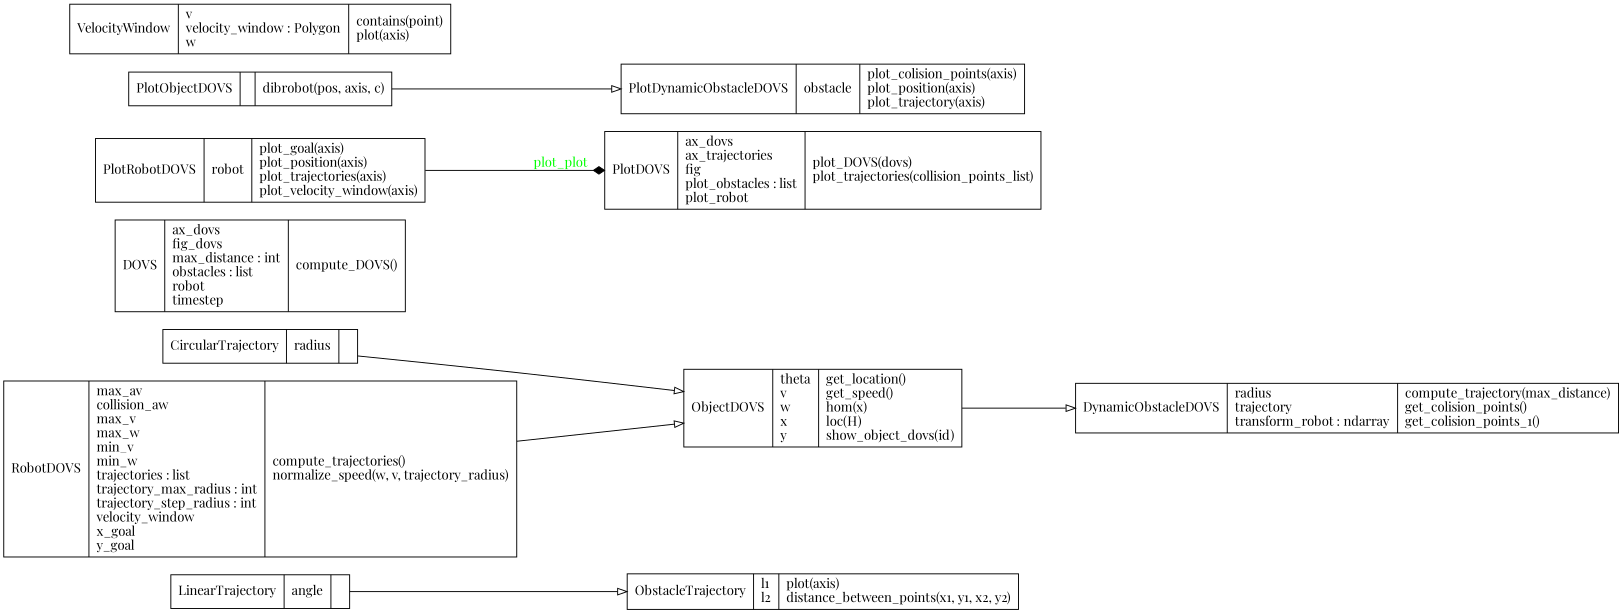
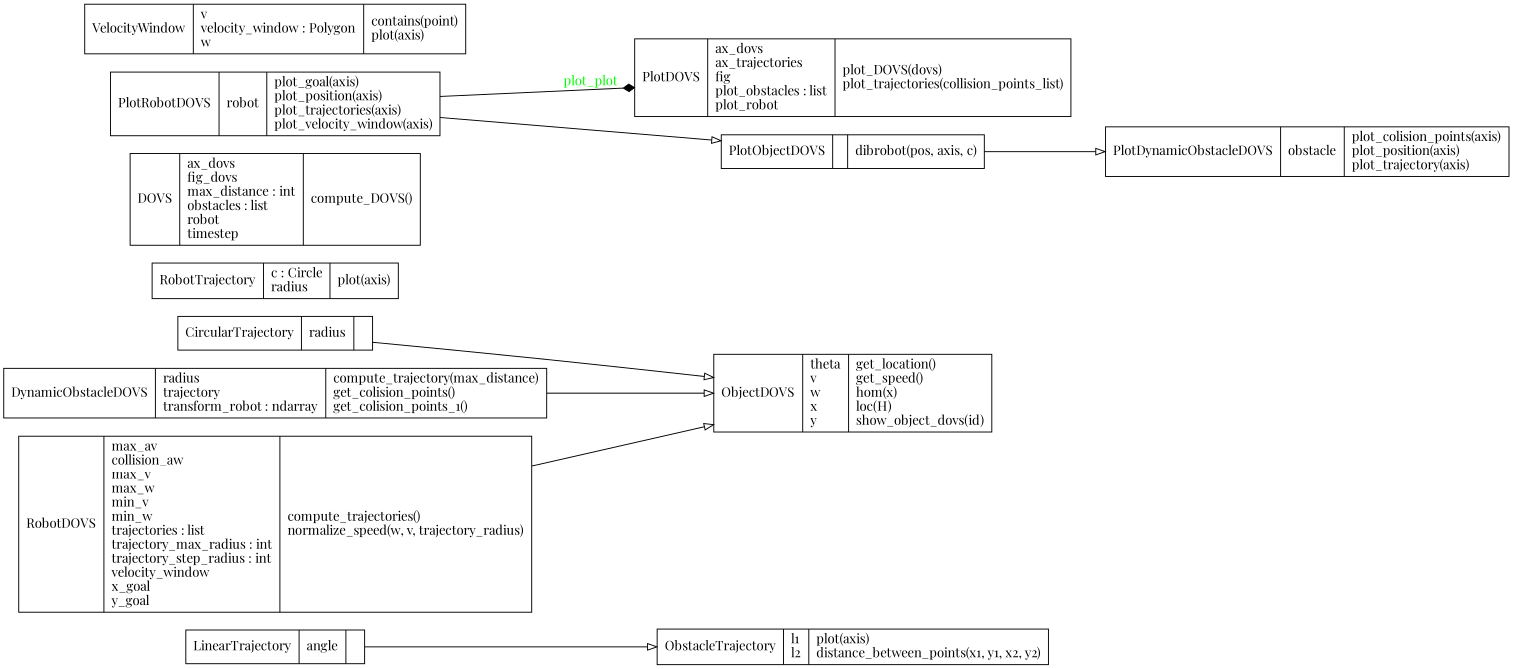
  digraph {
    fontname="Playfair Display"
    rankdir=LR
    node [color=black fontcolor=black fontname="Playfair Display" shape=record style=solid]
    edge [arrowhead=empty arrowtail=none fontname="Playfair Display"]
    n1 [label="{LinearTrajectory|angle\l|}"]
    n2 [label="{ObstacleTrajectory|l1\ll2\l|plot(axis)\ldistance_between_points(x1, y1, x2, y2)\l}"]
    n3 [label="{CircularTrajectory|radius\l|}"]
    n4 [label="{ObjectDOVS|theta\lv\lw\lx\ly\l|get_location()\lget_speed()\lhom(x)\lloc(H)\lshow_object_dovs(id)\l}"]
+   n5 [label="{RobotTrajectory|c : Circle\lradius\l|plot(axis)\l}"]
    n6 [label="{DOVS|ax_dovs\lfig_dovs\lmax_distance : int\lobstacles : list\lrobot\ltimestep\l|compute_DOVS()\l}"]
    n7 [label="{DynamicObstacleDOVS|radius\ltrajectory\ltransform_robot : ndarray\l|compute_trajectory(max_distance)\lget_colision_points()\lget_colision_points_1()\l}"]
    n8 [label="{PlotDOVS|ax_dovs\lax_trajectories\lfig\lplot_obstacles : list\lplot_robot\l|plot_DOVS(dovs)\lplot_trajectories(collision_points_list)\l}"]
    n9 [label="{PlotDynamicObstacleDOVS|obstacle\l|plot_colision_points(axis)\lplot_position(axis)\lplot_trajectory(axis)\l}"]
    n10 [label="{PlotObjectDOVS|\l|dibrobot(pos, axis, c)\l}"]
    n11 [label="{PlotRobotDOVS|robot\l|plot_goal(axis)\lplot_position(axis)\lplot_trajectories(axis)\lplot_velocity_window(axis)\l}"]
    n12 [label="{RobotDOVS|max_av\lcollision_aw\lmax_v\lmax_w\lmin_v\lmin_w\ltrajectories : list\ltrajectory_max_radius : int\ltrajectory_step_radius : int\lvelocity_window\lx_goal\ly_goal\l|compute_trajectories()\lnormalize_speed(w, v, trajectory_radius)\l}"]
    n13 [label="{VelocityWindow|v\lvelocity_window : Polygon\lw\l|contains(point)\lplot(axis)\l}"]
    n1 -> n2
    n3 -> n4
-   n4 -> n7
+   n7 -> n4
    n10 -> n9
    n11 -> n8 [arrowhead=diamond fontcolor=green label=plot_plot style=solid]
+   n11 -> n10
    n12 -> n4
  }
